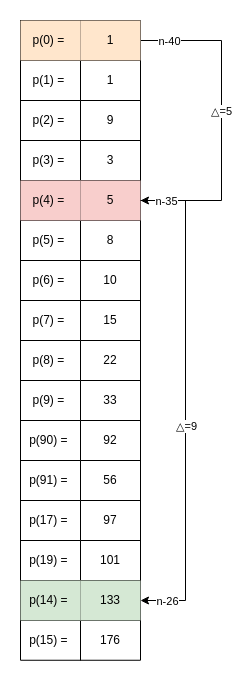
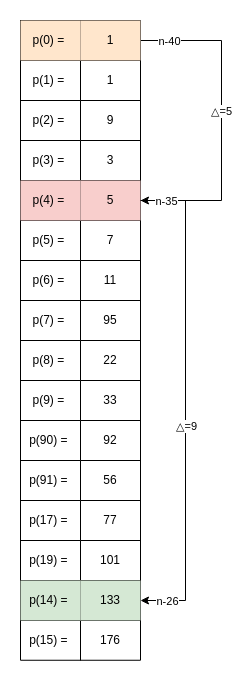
  <mxCell id="0" />
  <mxCell id="1" parent="0" />
  <mxCell id="2" value="" style="shape=table;startSize=0;container=1;collapsible=0;childLayout=tableLayout;" vertex="1" parent="1"><mxGeometry x="20" y="20" width="120" height="639.75" as="geometry" /></mxCell>
  <mxCell id="3" style="edgeStyle=orthogonalEdgeStyle;rounded=0;orthogonalLoop=1;jettySize=auto;html=1;exitX=1;exitY=0.5;exitDx=0;exitDy=0;" edge="1" parent="2" source="6" target="18"><mxGeometry relative="1" as="geometry"><Array as="points"><mxPoint x="201" y="20" /><mxPoint x="201" y="180" /></Array></mxGeometry></mxCell>
  <mxCell id="4" value="n-40" style="edgeLabel;html=1;align=center;verticalAlign=middle;resizable=0;points=[];" vertex="1" connectable="0" parent="3"><mxGeometry x="-0.827" y="4" relative="1" as="geometry"><mxPoint y="4" as="offset" /></mxGeometry></mxCell>
  <mxCell id="5" value="△=5" style="edgeLabel;html=1;align=center;verticalAlign=middle;resizable=0;points=[];" vertex="1" connectable="0" parent="3"><mxGeometry x="-0.064" y="-1" relative="1" as="geometry"><mxPoint as="offset" /></mxGeometry></mxCell>
  <mxCell id="6" value="" style="shape=tableRow;horizontal=0;startSize=0;swimlaneHead=0;swimlaneBody=0;top=0;left=0;bottom=0;right=0;collapsible=0;dropTarget=0;fillColor=none;points=[[0,0.5],[1,0.5]];portConstraint=eastwest;" vertex="1" parent="2"><mxGeometry width="120" height="40" as="geometry" /></mxCell>
  <mxCell id="7" value="p(0) =&amp;nbsp;" style="shape=partialRectangle;html=1;whiteSpace=wrap;connectable=0;overflow=hidden;fillColor=#ffe6cc;top=0;left=0;bottom=0;right=0;pointerEvents=1;strokeColor=#d79b00;" vertex="1" parent="6"><mxGeometry width="60" height="40" as="geometry"><mxRectangle width="60" height="40" as="alternateBounds" /></mxGeometry></mxCell>
  <mxCell id="8" value="1" style="shape=partialRectangle;html=1;whiteSpace=wrap;connectable=0;overflow=hidden;fillColor=#ffe6cc;top=0;left=0;bottom=0;right=0;pointerEvents=1;strokeColor=#d79b00;" vertex="1" parent="6"><mxGeometry x="60" width="60" height="40" as="geometry"><mxRectangle width="60" height="40" as="alternateBounds" /></mxGeometry></mxCell>
  <mxCell id="9" value="" style="shape=tableRow;horizontal=0;startSize=0;swimlaneHead=0;swimlaneBody=0;top=0;left=0;bottom=0;right=0;collapsible=0;dropTarget=0;fillColor=none;points=[[0,0.5],[1,0.5]];portConstraint=eastwest;" vertex="1" parent="2"><mxGeometry y="40" width="120" height="40" as="geometry" /></mxCell>
  <mxCell id="10" value="p(1) =&amp;nbsp;" style="shape=partialRectangle;html=1;whiteSpace=wrap;connectable=0;overflow=hidden;fillColor=none;top=0;left=0;bottom=0;right=0;pointerEvents=1;" vertex="1" parent="9"><mxGeometry width="60" height="40" as="geometry"><mxRectangle width="60" height="40" as="alternateBounds" /></mxGeometry></mxCell>
  <mxCell id="11" value="1" style="shape=partialRectangle;html=1;whiteSpace=wrap;connectable=0;overflow=hidden;fillColor=none;top=0;left=0;bottom=0;right=0;pointerEvents=1;" vertex="1" parent="9"><mxGeometry x="60" width="60" height="40" as="geometry"><mxRectangle width="60" height="40" as="alternateBounds" /></mxGeometry></mxCell>
  <mxCell id="12" value="" style="shape=tableRow;horizontal=0;startSize=0;swimlaneHead=0;swimlaneBody=0;top=0;left=0;bottom=0;right=0;collapsible=0;dropTarget=0;fillColor=none;points=[[0,0.5],[1,0.5]];portConstraint=eastwest;" vertex="1" parent="2"><mxGeometry y="80" width="120" height="40" as="geometry" /></mxCell>
  <mxCell id="13" value="p(2) =&amp;nbsp;" style="shape=partialRectangle;html=1;whiteSpace=wrap;connectable=0;overflow=hidden;fillColor=none;top=0;left=0;bottom=0;right=0;pointerEvents=1;" vertex="1" parent="12"><mxGeometry width="60" height="40" as="geometry"><mxRectangle width="60" height="40" as="alternateBounds" /></mxGeometry></mxCell>
  <mxCell id="14" value="9" style="shape=partialRectangle;html=1;whiteSpace=wrap;connectable=0;overflow=hidden;fillColor=none;top=0;left=0;bottom=0;right=0;pointerEvents=1;" vertex="1" parent="12"><mxGeometry x="60" width="60" height="40" as="geometry"><mxRectangle width="60" height="40" as="alternateBounds" /></mxGeometry></mxCell>
  <mxCell id="15" value="" style="shape=tableRow;horizontal=0;startSize=0;swimlaneHead=0;swimlaneBody=0;top=0;left=0;bottom=0;right=0;collapsible=0;dropTarget=0;fillColor=none;points=[[0,0.5],[1,0.5]];portConstraint=eastwest;" vertex="1" parent="2"><mxGeometry y="120" width="120" height="40" as="geometry" /></mxCell>
  <mxCell id="16" value="p(3) =&amp;nbsp;" style="shape=partialRectangle;html=1;whiteSpace=wrap;connectable=0;overflow=hidden;fillColor=none;top=0;left=0;bottom=0;right=0;pointerEvents=1;" vertex="1" parent="15"><mxGeometry width="60" height="40" as="geometry"><mxRectangle width="60" height="40" as="alternateBounds" /></mxGeometry></mxCell>
  <mxCell id="17" value="3" style="shape=partialRectangle;html=1;whiteSpace=wrap;connectable=0;overflow=hidden;fillColor=none;top=0;left=0;bottom=0;right=0;pointerEvents=1;" vertex="1" parent="15"><mxGeometry x="60" width="60" height="40" as="geometry"><mxRectangle width="60" height="40" as="alternateBounds" /></mxGeometry></mxCell>
  <mxCell id="18" value="" style="shape=tableRow;horizontal=0;startSize=0;swimlaneHead=0;swimlaneBody=0;top=0;left=0;bottom=0;right=0;collapsible=0;dropTarget=0;fillColor=none;points=[[0,0.5],[1,0.5]];portConstraint=eastwest;" vertex="1" parent="2"><mxGeometry y="160" width="120" height="40" as="geometry" /></mxCell>
  <mxCell id="19" value="p(4) =&amp;nbsp;" style="shape=partialRectangle;html=1;whiteSpace=wrap;connectable=0;overflow=hidden;fillColor=#f8cecc;top=0;left=0;bottom=0;right=0;pointerEvents=1;strokeColor=#b85450;" vertex="1" parent="18"><mxGeometry width="60" height="40" as="geometry"><mxRectangle width="60" height="40" as="alternateBounds" /></mxGeometry></mxCell>
  <mxCell id="20" value="5" style="shape=partialRectangle;html=1;whiteSpace=wrap;connectable=0;overflow=hidden;fillColor=#f8cecc;top=0;left=0;bottom=0;right=0;pointerEvents=1;strokeColor=#b85450;" vertex="1" parent="18"><mxGeometry x="60" width="60" height="40" as="geometry"><mxRectangle width="60" height="40" as="alternateBounds" /></mxGeometry></mxCell>
  <mxCell id="21" value="" style="shape=tableRow;horizontal=0;startSize=0;swimlaneHead=0;swimlaneBody=0;top=0;left=0;bottom=0;right=0;collapsible=0;dropTarget=0;fillColor=none;points=[[0,0.5],[1,0.5]];portConstraint=eastwest;" vertex="1" parent="2"><mxGeometry y="200" width="120" height="40" as="geometry" /></mxCell>
  <mxCell id="22" value="p(5) =&amp;nbsp;" style="shape=partialRectangle;html=1;whiteSpace=wrap;connectable=0;overflow=hidden;fillColor=none;top=0;left=0;bottom=0;right=0;pointerEvents=1;" vertex="1" parent="21"><mxGeometry width="60" height="40" as="geometry"><mxRectangle width="60" height="40" as="alternateBounds" /></mxGeometry></mxCell>
- <mxCell id="23" value="8" style="shape=partialRectangle;html=1;whiteSpace=wrap;connectable=0;overflow=hidden;fillColor=none;top=0;left=0;bottom=0;right=0;pointerEvents=1;" vertex="1" parent="21"><mxGeometry x="60" width="60" height="40" as="geometry"><mxRectangle width="60" height="40" as="alternateBounds" /></mxGeometry></mxCell>
+ <mxCell id="23" value="7" style="shape=partialRectangle;html=1;whiteSpace=wrap;connectable=0;overflow=hidden;fillColor=none;top=0;left=0;bottom=0;right=0;pointerEvents=1;" vertex="1" parent="21"><mxGeometry x="60" width="60" height="40" as="geometry"><mxRectangle width="60" height="40" as="alternateBounds" /></mxGeometry></mxCell>
  <mxCell id="24" value="" style="shape=tableRow;horizontal=0;startSize=0;swimlaneHead=0;swimlaneBody=0;top=0;left=0;bottom=0;right=0;collapsible=0;dropTarget=0;fillColor=none;points=[[0,0.5],[1,0.5]];portConstraint=eastwest;" vertex="1" parent="2"><mxGeometry y="240" width="120" height="40" as="geometry" /></mxCell>
  <mxCell id="25" value="p(6) =&amp;nbsp;" style="shape=partialRectangle;html=1;whiteSpace=wrap;connectable=0;overflow=hidden;fillColor=none;top=0;left=0;bottom=0;right=0;pointerEvents=1;" vertex="1" parent="24"><mxGeometry width="60" height="40" as="geometry"><mxRectangle width="60" height="40" as="alternateBounds" /></mxGeometry></mxCell>
- <mxCell id="26" value="10" style="shape=partialRectangle;html=1;whiteSpace=wrap;connectable=0;overflow=hidden;fillColor=none;top=0;left=0;bottom=0;right=0;pointerEvents=1;" vertex="1" parent="24"><mxGeometry x="60" width="60" height="40" as="geometry"><mxRectangle width="60" height="40" as="alternateBounds" /></mxGeometry></mxCell>
+ <mxCell id="26" value="11" style="shape=partialRectangle;html=1;whiteSpace=wrap;connectable=0;overflow=hidden;fillColor=none;top=0;left=0;bottom=0;right=0;pointerEvents=1;" vertex="1" parent="24"><mxGeometry x="60" width="60" height="40" as="geometry"><mxRectangle width="60" height="40" as="alternateBounds" /></mxGeometry></mxCell>
  <mxCell id="27" value="" style="shape=tableRow;horizontal=0;startSize=0;swimlaneHead=0;swimlaneBody=0;top=0;left=0;bottom=0;right=0;collapsible=0;dropTarget=0;fillColor=none;points=[[0,0.5],[1,0.5]];portConstraint=eastwest;" vertex="1" parent="2"><mxGeometry y="280" width="120" height="40" as="geometry" /></mxCell>
  <mxCell id="28" value="p(7) =&amp;nbsp;" style="shape=partialRectangle;html=1;whiteSpace=wrap;connectable=0;overflow=hidden;fillColor=none;top=0;left=0;bottom=0;right=0;pointerEvents=1;" vertex="1" parent="27"><mxGeometry width="60" height="40" as="geometry"><mxRectangle width="60" height="40" as="alternateBounds" /></mxGeometry></mxCell>
- <mxCell id="29" value="15" style="shape=partialRectangle;html=1;whiteSpace=wrap;connectable=0;overflow=hidden;fillColor=none;top=0;left=0;bottom=0;right=0;pointerEvents=1;" vertex="1" parent="27"><mxGeometry x="60" width="60" height="40" as="geometry"><mxRectangle width="60" height="40" as="alternateBounds" /></mxGeometry></mxCell>
+ <mxCell id="29" value="95" style="shape=partialRectangle;html=1;whiteSpace=wrap;connectable=0;overflow=hidden;fillColor=none;top=0;left=0;bottom=0;right=0;pointerEvents=1;" vertex="1" parent="27"><mxGeometry x="60" width="60" height="40" as="geometry"><mxRectangle width="60" height="40" as="alternateBounds" /></mxGeometry></mxCell>
  <mxCell id="30" value="" style="shape=tableRow;horizontal=0;startSize=0;swimlaneHead=0;swimlaneBody=0;top=0;left=0;bottom=0;right=0;collapsible=0;dropTarget=0;fillColor=none;points=[[0,0.5],[1,0.5]];portConstraint=eastwest;" vertex="1" parent="2"><mxGeometry y="320" width="120" height="40" as="geometry" /></mxCell>
  <mxCell id="31" value="p(8) =&amp;nbsp;" style="shape=partialRectangle;html=1;whiteSpace=wrap;connectable=0;overflow=hidden;fillColor=none;top=0;left=0;bottom=0;right=0;pointerEvents=1;" vertex="1" parent="30"><mxGeometry width="60" height="40" as="geometry"><mxRectangle width="60" height="40" as="alternateBounds" /></mxGeometry></mxCell>
  <mxCell id="32" value="22" style="shape=partialRectangle;html=1;whiteSpace=wrap;connectable=0;overflow=hidden;fillColor=none;top=0;left=0;bottom=0;right=0;pointerEvents=1;" vertex="1" parent="30"><mxGeometry x="60" width="60" height="40" as="geometry"><mxRectangle width="60" height="40" as="alternateBounds" /></mxGeometry></mxCell>
  <mxCell id="33" value="" style="shape=tableRow;horizontal=0;startSize=0;swimlaneHead=0;swimlaneBody=0;top=0;left=0;bottom=0;right=0;collapsible=0;dropTarget=0;fillColor=none;points=[[0,0.5],[1,0.5]];portConstraint=eastwest;" vertex="1" parent="2"><mxGeometry y="360" width="120" height="40" as="geometry" /></mxCell>
  <mxCell id="34" value="p(9) =&amp;nbsp;" style="shape=partialRectangle;html=1;whiteSpace=wrap;connectable=0;overflow=hidden;fillColor=none;top=0;left=0;bottom=0;right=0;pointerEvents=1;" vertex="1" parent="33"><mxGeometry width="60" height="40" as="geometry"><mxRectangle width="60" height="40" as="alternateBounds" /></mxGeometry></mxCell>
  <mxCell id="35" value="33" style="shape=partialRectangle;html=1;whiteSpace=wrap;connectable=0;overflow=hidden;fillColor=none;top=0;left=0;bottom=0;right=0;pointerEvents=1;" vertex="1" parent="33"><mxGeometry x="60" width="60" height="40" as="geometry"><mxRectangle width="60" height="40" as="alternateBounds" /></mxGeometry></mxCell>
  <mxCell id="36" value="" style="shape=tableRow;horizontal=0;startSize=0;swimlaneHead=0;swimlaneBody=0;top=0;left=0;bottom=0;right=0;collapsible=0;dropTarget=0;fillColor=none;points=[[0,0.5],[1,0.5]];portConstraint=eastwest;" vertex="1" parent="2"><mxGeometry y="400" width="120" height="40" as="geometry" /></mxCell>
  <mxCell id="37" value="p(90) =&amp;nbsp;" style="shape=partialRectangle;html=1;whiteSpace=wrap;connectable=0;overflow=hidden;fillColor=none;top=0;left=0;bottom=0;right=0;pointerEvents=1;" vertex="1" parent="36"><mxGeometry width="60" height="40" as="geometry"><mxRectangle width="60" height="40" as="alternateBounds" /></mxGeometry></mxCell>
  <mxCell id="38" value="92" style="shape=partialRectangle;html=1;whiteSpace=wrap;connectable=0;overflow=hidden;fillColor=none;top=0;left=0;bottom=0;right=0;pointerEvents=1;" vertex="1" parent="36"><mxGeometry x="60" width="60" height="40" as="geometry"><mxRectangle width="60" height="40" as="alternateBounds" /></mxGeometry></mxCell>
  <mxCell id="39" style="shape=tableRow;horizontal=0;startSize=0;swimlaneHead=0;swimlaneBody=0;top=0;left=0;bottom=0;right=0;collapsible=0;dropTarget=0;fillColor=none;points=[[0,0.5],[1,0.5]];portConstraint=eastwest;" vertex="1" parent="2"><mxGeometry y="440" width="120" height="40" as="geometry" /></mxCell>
  <mxCell id="40" value="p(91) =&amp;nbsp;" style="shape=partialRectangle;html=1;whiteSpace=wrap;connectable=0;overflow=hidden;fillColor=none;top=0;left=0;bottom=0;right=0;pointerEvents=1;" vertex="1" parent="39"><mxGeometry width="60" height="40" as="geometry"><mxRectangle width="60" height="40" as="alternateBounds" /></mxGeometry></mxCell>
  <mxCell id="41" value="56" style="shape=partialRectangle;html=1;whiteSpace=wrap;connectable=0;overflow=hidden;fillColor=none;top=0;left=0;bottom=0;right=0;pointerEvents=1;" vertex="1" parent="39"><mxGeometry x="60" width="60" height="40" as="geometry"><mxRectangle width="60" height="40" as="alternateBounds" /></mxGeometry></mxCell>
  <mxCell id="42" style="shape=tableRow;horizontal=0;startSize=0;swimlaneHead=0;swimlaneBody=0;top=0;left=0;bottom=0;right=0;collapsible=0;dropTarget=0;fillColor=none;points=[[0,0.5],[1,0.5]];portConstraint=eastwest;" vertex="1" parent="2"><mxGeometry y="480" width="120" height="40" as="geometry" /></mxCell>
  <mxCell id="43" value="p(17) =&amp;nbsp;" style="shape=partialRectangle;html=1;whiteSpace=wrap;connectable=0;overflow=hidden;fillColor=none;top=0;left=0;bottom=0;right=0;pointerEvents=1;" vertex="1" parent="42"><mxGeometry width="60" height="40" as="geometry"><mxRectangle width="60" height="40" as="alternateBounds" /></mxGeometry></mxCell>
- <mxCell id="44" value="97" style="shape=partialRectangle;html=1;whiteSpace=wrap;connectable=0;overflow=hidden;fillColor=none;top=0;left=0;bottom=0;right=0;pointerEvents=1;" vertex="1" parent="42"><mxGeometry x="60" width="60" height="40" as="geometry"><mxRectangle width="60" height="40" as="alternateBounds" /></mxGeometry></mxCell>
+ <mxCell id="44" value="77" style="shape=partialRectangle;html=1;whiteSpace=wrap;connectable=0;overflow=hidden;fillColor=none;top=0;left=0;bottom=0;right=0;pointerEvents=1;" vertex="1" parent="42"><mxGeometry x="60" width="60" height="40" as="geometry"><mxRectangle width="60" height="40" as="alternateBounds" /></mxGeometry></mxCell>
  <mxCell id="45" style="shape=tableRow;horizontal=0;startSize=0;swimlaneHead=0;swimlaneBody=0;top=0;left=0;bottom=0;right=0;collapsible=0;dropTarget=0;fillColor=none;points=[[0,0.5],[1,0.5]];portConstraint=eastwest;" vertex="1" parent="2"><mxGeometry y="520" width="120" height="40" as="geometry" /></mxCell>
  <mxCell id="46" value="p(19) =&amp;nbsp;" style="shape=partialRectangle;html=1;whiteSpace=wrap;connectable=0;overflow=hidden;fillColor=none;top=0;left=0;bottom=0;right=0;pointerEvents=1;" vertex="1" parent="45"><mxGeometry width="60" height="40" as="geometry"><mxRectangle width="60" height="40" as="alternateBounds" /></mxGeometry></mxCell>
  <mxCell id="47" value="101" style="shape=partialRectangle;html=1;whiteSpace=wrap;connectable=0;overflow=hidden;fillColor=none;top=0;left=0;bottom=0;right=0;pointerEvents=1;" vertex="1" parent="45"><mxGeometry x="60" width="60" height="40" as="geometry"><mxRectangle width="60" height="40" as="alternateBounds" /></mxGeometry></mxCell>
  <mxCell id="48" style="shape=tableRow;horizontal=0;startSize=0;swimlaneHead=0;swimlaneBody=0;top=0;left=0;bottom=0;right=0;collapsible=0;dropTarget=0;fillColor=none;points=[[0,0.5],[1,0.5]];portConstraint=eastwest;" vertex="1" parent="2"><mxGeometry y="560" width="120" height="40" as="geometry" /></mxCell>
  <mxCell id="49" value="p(14) =&amp;nbsp;" style="shape=partialRectangle;html=1;whiteSpace=wrap;connectable=0;overflow=hidden;fillColor=#d5e8d4;top=0;left=0;bottom=0;right=0;pointerEvents=1;strokeColor=#82b366;" vertex="1" parent="48"><mxGeometry width="60" height="40" as="geometry"><mxRectangle width="60" height="40" as="alternateBounds" /></mxGeometry></mxCell>
  <mxCell id="50" value="133" style="shape=partialRectangle;html=1;whiteSpace=wrap;connectable=0;overflow=hidden;fillColor=#d5e8d4;top=0;left=0;bottom=0;right=0;pointerEvents=1;strokeColor=#82b366;" vertex="1" parent="48"><mxGeometry x="60" width="60" height="40" as="geometry"><mxRectangle width="60" height="40" as="alternateBounds" /></mxGeometry></mxCell>
  <mxCell id="51" style="shape=tableRow;horizontal=0;startSize=0;swimlaneHead=0;swimlaneBody=0;top=0;left=0;bottom=0;right=0;collapsible=0;dropTarget=0;fillColor=none;points=[[0,0.5],[1,0.5]];portConstraint=eastwest;" vertex="1" parent="2"><mxGeometry y="600" width="120" height="40" as="geometry" /></mxCell>
  <mxCell id="52" value="p(15) =&amp;nbsp;" style="shape=partialRectangle;html=1;whiteSpace=wrap;connectable=0;overflow=hidden;fillColor=none;top=0;left=0;bottom=0;right=0;pointerEvents=1;" vertex="1" parent="51"><mxGeometry width="60" height="40" as="geometry"><mxRectangle width="60" height="40" as="alternateBounds" /></mxGeometry></mxCell>
  <mxCell id="53" value="176" style="shape=partialRectangle;html=1;whiteSpace=wrap;connectable=0;overflow=hidden;fillColor=none;top=0;left=0;bottom=0;right=0;pointerEvents=1;" vertex="1" parent="51"><mxGeometry x="60" width="60" height="40" as="geometry"><mxRectangle width="60" height="40" as="alternateBounds" /></mxGeometry></mxCell>
  <mxCell id="54" style="edgeStyle=orthogonalEdgeStyle;rounded=0;orthogonalLoop=1;jettySize=auto;html=1;exitX=1;exitY=0.5;exitDx=0;exitDy=0;" edge="1" parent="2" source="18" target="48"><mxGeometry relative="1" as="geometry"><mxPoint x="247" y="361" as="targetPoint" /><Array as="points"><mxPoint x="165" y="180" /><mxPoint x="165" y="580" /></Array></mxGeometry></mxCell>
  <mxCell id="55" value="n-35" style="edgeLabel;html=1;align=center;verticalAlign=middle;resizable=0;points=[];" vertex="1" connectable="0" parent="54"><mxGeometry x="-0.88" y="-2" relative="1" as="geometry"><mxPoint x="-4" y="-2" as="offset" /></mxGeometry></mxCell>
  <mxCell id="56" value="n-26" style="edgeLabel;html=1;align=center;verticalAlign=middle;resizable=0;points=[];" vertex="1" connectable="0" parent="54"><mxGeometry x="0.895" y="1" relative="1" as="geometry"><mxPoint y="-1" as="offset" /></mxGeometry></mxCell>
  <mxCell id="57" value="△=9" style="edgeLabel;html=1;align=center;verticalAlign=middle;resizable=0;points=[];" vertex="1" connectable="0" parent="54"><mxGeometry x="0.103" relative="1" as="geometry"><mxPoint as="offset" /></mxGeometry></mxCell>
